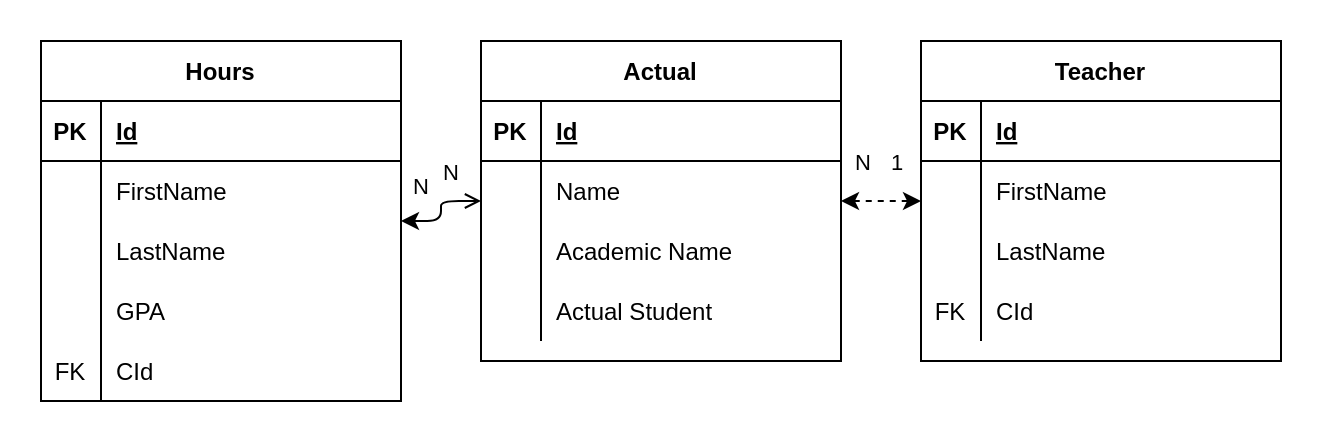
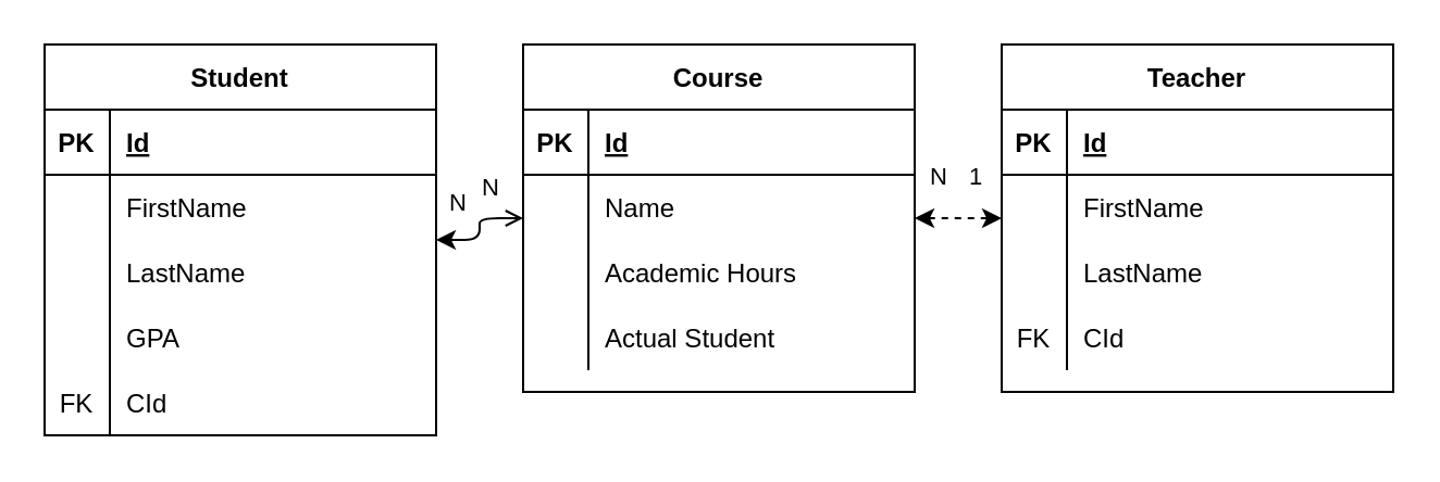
  <mxCell id="0" />
  <mxCell id="1" parent="0" />
  <mxCell id="2" style="edgeStyle=orthogonalEdgeStyle;rounded=1;orthogonalLoop=1;jettySize=auto;html=1;startArrow=classic;startFill=1;entryX=0;entryY=0.5;entryDx=0;entryDy=0;exitX=1;exitY=0.5;exitDx=0;exitDy=0;endArrow=open;" edge="1" parent="1" source="5" target="24"><mxGeometry relative="1" as="geometry"><mxPoint x="290" y="100" as="targetPoint" /></mxGeometry></mxCell>
  <mxCell id="3" value="N" style="edgeLabel;html=1;align=center;verticalAlign=middle;resizable=0;points=[];" vertex="1" connectable="0" parent="2"><mxGeometry x="0.442" relative="1" as="geometry"><mxPoint x="-2" y="-15" as="offset" /></mxGeometry></mxCell>
  <mxCell id="4" value="N" style="edgeLabel;html=1;align=center;verticalAlign=middle;resizable=0;points=[];" vertex="1" connectable="0" parent="2"><mxGeometry x="-0.054" y="1" relative="1" as="geometry"><mxPoint x="-10" y="-14" as="offset" /></mxGeometry></mxCell>
- <mxCell id="5" value="Hours" style="shape=table;startSize=30;container=1;collapsible=1;childLayout=tableLayout;fixedRows=1;rowLines=0;fontStyle=1;align=center;resizeLast=1;labelBackgroundColor=none;labelBorderColor=none;" vertex="1" parent="1"><mxGeometry x="20" y="20" width="180" height="180" as="geometry"><mxRectangle x="140" y="160" width="80" height="30" as="alternateBounds" /></mxGeometry></mxCell>
+ <mxCell id="5" value="Student" style="shape=table;startSize=30;container=1;collapsible=1;childLayout=tableLayout;fixedRows=1;rowLines=0;fontStyle=1;align=center;resizeLast=1;labelBackgroundColor=none;labelBorderColor=none;" vertex="1" parent="1"><mxGeometry x="20" y="20" width="180" height="180" as="geometry"><mxRectangle x="140" y="160" width="80" height="30" as="alternateBounds" /></mxGeometry></mxCell>
  <mxCell id="6" value="" style="shape=tableRow;horizontal=0;startSize=0;swimlaneHead=0;swimlaneBody=0;fillColor=none;collapsible=0;dropTarget=0;points=[[0,0.5],[1,0.5]];portConstraint=eastwest;top=0;left=0;right=0;bottom=1;" vertex="1" parent="5"><mxGeometry y="30" width="180" height="30" as="geometry" /></mxCell>
  <mxCell id="7" value="PK" style="shape=partialRectangle;connectable=0;fillColor=none;top=0;left=0;bottom=0;right=0;fontStyle=1;overflow=hidden;" vertex="1" parent="6"><mxGeometry width="30" height="30" as="geometry"><mxRectangle width="30" height="30" as="alternateBounds" /></mxGeometry></mxCell>
  <mxCell id="8" value="Id" style="shape=partialRectangle;connectable=0;fillColor=none;top=0;left=0;bottom=0;right=0;align=left;spacingLeft=6;fontStyle=5;overflow=hidden;" vertex="1" parent="6"><mxGeometry x="30" width="150" height="30" as="geometry"><mxRectangle width="150" height="30" as="alternateBounds" /></mxGeometry></mxCell>
  <mxCell id="9" value="" style="shape=tableRow;horizontal=0;startSize=0;swimlaneHead=0;swimlaneBody=0;fillColor=none;collapsible=0;dropTarget=0;points=[[0,0.5],[1,0.5]];portConstraint=eastwest;top=0;left=0;right=0;bottom=0;" vertex="1" parent="5"><mxGeometry y="60" width="180" height="30" as="geometry" /></mxCell>
  <mxCell id="10" value="" style="shape=partialRectangle;connectable=0;fillColor=none;top=0;left=0;bottom=0;right=0;editable=1;overflow=hidden;" vertex="1" parent="9"><mxGeometry width="30" height="30" as="geometry"><mxRectangle width="30" height="30" as="alternateBounds" /></mxGeometry></mxCell>
  <mxCell id="11" value="FirstName" style="shape=partialRectangle;connectable=0;fillColor=none;top=0;left=0;bottom=0;right=0;align=left;spacingLeft=6;overflow=hidden;" vertex="1" parent="9"><mxGeometry x="30" width="150" height="30" as="geometry"><mxRectangle width="150" height="30" as="alternateBounds" /></mxGeometry></mxCell>
  <mxCell id="12" value="" style="shape=tableRow;horizontal=0;startSize=0;swimlaneHead=0;swimlaneBody=0;fillColor=none;collapsible=0;dropTarget=0;points=[[0,0.5],[1,0.5]];portConstraint=eastwest;top=0;left=0;right=0;bottom=0;" vertex="1" parent="5"><mxGeometry y="90" width="180" height="30" as="geometry" /></mxCell>
  <mxCell id="13" value="" style="shape=partialRectangle;connectable=0;fillColor=none;top=0;left=0;bottom=0;right=0;editable=1;overflow=hidden;" vertex="1" parent="12"><mxGeometry width="30" height="30" as="geometry"><mxRectangle width="30" height="30" as="alternateBounds" /></mxGeometry></mxCell>
  <mxCell id="14" value="LastName" style="shape=partialRectangle;connectable=0;fillColor=none;top=0;left=0;bottom=0;right=0;align=left;spacingLeft=6;overflow=hidden;" vertex="1" parent="12"><mxGeometry x="30" width="150" height="30" as="geometry"><mxRectangle width="150" height="30" as="alternateBounds" /></mxGeometry></mxCell>
  <mxCell id="15" value="" style="shape=tableRow;horizontal=0;startSize=0;swimlaneHead=0;swimlaneBody=0;fillColor=none;collapsible=0;dropTarget=0;points=[[0,0.5],[1,0.5]];portConstraint=eastwest;top=0;left=0;right=0;bottom=0;" vertex="1" parent="5"><mxGeometry y="120" width="180" height="30" as="geometry" /></mxCell>
  <mxCell id="16" value="" style="shape=partialRectangle;connectable=0;fillColor=none;top=0;left=0;bottom=0;right=0;editable=1;overflow=hidden;" vertex="1" parent="15"><mxGeometry width="30" height="30" as="geometry"><mxRectangle width="30" height="30" as="alternateBounds" /></mxGeometry></mxCell>
  <mxCell id="17" value="GPA" style="shape=partialRectangle;connectable=0;fillColor=none;top=0;left=0;bottom=0;right=0;align=left;spacingLeft=6;overflow=hidden;" vertex="1" parent="15"><mxGeometry x="30" width="150" height="30" as="geometry"><mxRectangle width="150" height="30" as="alternateBounds" /></mxGeometry></mxCell>
  <mxCell id="18" value="" style="shape=tableRow;horizontal=0;startSize=0;swimlaneHead=0;swimlaneBody=0;fillColor=none;collapsible=0;dropTarget=0;points=[[0,0.5],[1,0.5]];portConstraint=eastwest;top=0;left=0;right=0;bottom=0;labelBackgroundColor=none;labelBorderColor=none;" vertex="1" parent="5"><mxGeometry y="150" width="180" height="30" as="geometry" /></mxCell>
  <mxCell id="19" value="FK" style="shape=partialRectangle;connectable=0;fillColor=none;top=0;left=0;bottom=0;right=0;fontStyle=0;overflow=hidden;labelBackgroundColor=none;labelBorderColor=none;" vertex="1" parent="18"><mxGeometry width="30" height="30" as="geometry"><mxRectangle width="30" height="30" as="alternateBounds" /></mxGeometry></mxCell>
  <mxCell id="20" value="CId" style="shape=partialRectangle;connectable=0;fillColor=none;top=0;left=0;bottom=0;right=0;align=left;spacingLeft=6;fontStyle=0;overflow=hidden;labelBackgroundColor=none;labelBorderColor=none;" vertex="1" parent="18"><mxGeometry x="30" width="150" height="30" as="geometry"><mxRectangle width="150" height="30" as="alternateBounds" /></mxGeometry></mxCell>
  <mxCell id="21" value="" style="edgeStyle=orthogonalEdgeStyle;rounded=1;orthogonalLoop=1;jettySize=auto;html=1;startArrow=classic;startFill=1;exitX=1;exitY=0.5;exitDx=0;exitDy=0;entryX=0;entryY=0.5;entryDx=0;entryDy=0;dashed=1;" edge="1" parent="1" source="24" target="37"><mxGeometry relative="1" as="geometry" /></mxCell>
  <mxCell id="22" value="N" style="edgeLabel;html=1;align=center;verticalAlign=middle;resizable=0;points=[];" vertex="1" connectable="0" parent="21"><mxGeometry x="-0.282" relative="1" as="geometry"><mxPoint x="-4" y="-20" as="offset" /></mxGeometry></mxCell>
  <mxCell id="23" value="1" style="edgeLabel;html=1;align=center;verticalAlign=middle;resizable=0;points=[];" vertex="1" connectable="0" parent="21"><mxGeometry x="-0.354" y="-1" relative="1" as="geometry"><mxPoint x="14" y="-21" as="offset" /></mxGeometry></mxCell>
- <mxCell id="24" value="Actual" style="shape=table;startSize=30;container=1;collapsible=1;childLayout=tableLayout;fixedRows=1;rowLines=0;fontStyle=1;align=center;resizeLast=1;" vertex="1" parent="1"><mxGeometry x="240" y="20" width="180" height="160" as="geometry"><mxRectangle x="360" y="160" width="70" height="30" as="alternateBounds" /></mxGeometry></mxCell>
+ <mxCell id="24" value="Course" style="shape=table;startSize=30;container=1;collapsible=1;childLayout=tableLayout;fixedRows=1;rowLines=0;fontStyle=1;align=center;resizeLast=1;" vertex="1" parent="1"><mxGeometry x="240" y="20" width="180" height="160" as="geometry"><mxRectangle x="360" y="160" width="70" height="30" as="alternateBounds" /></mxGeometry></mxCell>
  <mxCell id="25" value="" style="shape=tableRow;horizontal=0;startSize=0;swimlaneHead=0;swimlaneBody=0;fillColor=none;collapsible=0;dropTarget=0;points=[[0,0.5],[1,0.5]];portConstraint=eastwest;top=0;left=0;right=0;bottom=1;" vertex="1" parent="24"><mxGeometry y="30" width="180" height="30" as="geometry" /></mxCell>
  <mxCell id="26" value="PK" style="shape=partialRectangle;connectable=0;fillColor=none;top=0;left=0;bottom=0;right=0;fontStyle=1;overflow=hidden;" vertex="1" parent="25"><mxGeometry width="30" height="30" as="geometry"><mxRectangle width="30" height="30" as="alternateBounds" /></mxGeometry></mxCell>
  <mxCell id="27" value="Id" style="shape=partialRectangle;connectable=0;fillColor=none;top=0;left=0;bottom=0;right=0;align=left;spacingLeft=6;fontStyle=5;overflow=hidden;" vertex="1" parent="25"><mxGeometry x="30" width="150" height="30" as="geometry"><mxRectangle width="150" height="30" as="alternateBounds" /></mxGeometry></mxCell>
  <mxCell id="28" value="" style="shape=tableRow;horizontal=0;startSize=0;swimlaneHead=0;swimlaneBody=0;fillColor=none;collapsible=0;dropTarget=0;points=[[0,0.5],[1,0.5]];portConstraint=eastwest;top=0;left=0;right=0;bottom=0;" vertex="1" parent="24"><mxGeometry y="60" width="180" height="30" as="geometry" /></mxCell>
  <mxCell id="29" value="" style="shape=partialRectangle;connectable=0;fillColor=none;top=0;left=0;bottom=0;right=0;editable=1;overflow=hidden;" vertex="1" parent="28"><mxGeometry width="30" height="30" as="geometry"><mxRectangle width="30" height="30" as="alternateBounds" /></mxGeometry></mxCell>
  <mxCell id="30" value="Name" style="shape=partialRectangle;connectable=0;fillColor=none;top=0;left=0;bottom=0;right=0;align=left;spacingLeft=6;overflow=hidden;" vertex="1" parent="28"><mxGeometry x="30" width="150" height="30" as="geometry"><mxRectangle width="150" height="30" as="alternateBounds" /></mxGeometry></mxCell>
  <mxCell id="31" value="" style="shape=tableRow;horizontal=0;startSize=0;swimlaneHead=0;swimlaneBody=0;fillColor=none;collapsible=0;dropTarget=0;points=[[0,0.5],[1,0.5]];portConstraint=eastwest;top=0;left=0;right=0;bottom=0;" vertex="1" parent="24"><mxGeometry y="90" width="180" height="30" as="geometry" /></mxCell>
  <mxCell id="32" value="" style="shape=partialRectangle;connectable=0;fillColor=none;top=0;left=0;bottom=0;right=0;editable=1;overflow=hidden;" vertex="1" parent="31"><mxGeometry width="30" height="30" as="geometry"><mxRectangle width="30" height="30" as="alternateBounds" /></mxGeometry></mxCell>
- <mxCell id="33" value="Academic Name" style="shape=partialRectangle;connectable=0;fillColor=none;top=0;left=0;bottom=0;right=0;align=left;spacingLeft=6;overflow=hidden;" vertex="1" parent="31"><mxGeometry x="30" width="150" height="30" as="geometry"><mxRectangle width="150" height="30" as="alternateBounds" /></mxGeometry></mxCell>
+ <mxCell id="33" value="Academic Hours" style="shape=partialRectangle;connectable=0;fillColor=none;top=0;left=0;bottom=0;right=0;align=left;spacingLeft=6;overflow=hidden;" vertex="1" parent="31"><mxGeometry x="30" width="150" height="30" as="geometry"><mxRectangle width="150" height="30" as="alternateBounds" /></mxGeometry></mxCell>
  <mxCell id="34" value="" style="shape=tableRow;horizontal=0;startSize=0;swimlaneHead=0;swimlaneBody=0;fillColor=none;collapsible=0;dropTarget=0;points=[[0,0.5],[1,0.5]];portConstraint=eastwest;top=0;left=0;right=0;bottom=0;" vertex="1" parent="24"><mxGeometry y="120" width="180" height="30" as="geometry" /></mxCell>
  <mxCell id="35" value="" style="shape=partialRectangle;connectable=0;fillColor=none;top=0;left=0;bottom=0;right=0;editable=1;overflow=hidden;" vertex="1" parent="34"><mxGeometry width="30" height="30" as="geometry"><mxRectangle width="30" height="30" as="alternateBounds" /></mxGeometry></mxCell>
  <mxCell id="36" value="Actual Student" style="shape=partialRectangle;connectable=0;fillColor=none;top=0;left=0;bottom=0;right=0;align=left;spacingLeft=6;overflow=hidden;" vertex="1" parent="34"><mxGeometry x="30" width="150" height="30" as="geometry"><mxRectangle width="150" height="30" as="alternateBounds" /></mxGeometry></mxCell>
  <mxCell id="37" value="Teacher" style="shape=table;startSize=30;container=1;collapsible=1;childLayout=tableLayout;fixedRows=1;rowLines=0;fontStyle=1;align=center;resizeLast=1;" vertex="1" parent="1"><mxGeometry x="460" y="20" width="180" height="160" as="geometry"><mxRectangle x="580" y="160" width="80" height="30" as="alternateBounds" /></mxGeometry></mxCell>
  <mxCell id="38" value="" style="shape=tableRow;horizontal=0;startSize=0;swimlaneHead=0;swimlaneBody=0;fillColor=none;collapsible=0;dropTarget=0;points=[[0,0.5],[1,0.5]];portConstraint=eastwest;top=0;left=0;right=0;bottom=1;" vertex="1" parent="37"><mxGeometry y="30" width="180" height="30" as="geometry" /></mxCell>
  <mxCell id="39" value="PK" style="shape=partialRectangle;connectable=0;fillColor=none;top=0;left=0;bottom=0;right=0;fontStyle=1;overflow=hidden;" vertex="1" parent="38"><mxGeometry width="30" height="30" as="geometry"><mxRectangle width="30" height="30" as="alternateBounds" /></mxGeometry></mxCell>
  <mxCell id="40" value="Id" style="shape=partialRectangle;connectable=0;fillColor=none;top=0;left=0;bottom=0;right=0;align=left;spacingLeft=6;fontStyle=5;overflow=hidden;" vertex="1" parent="38"><mxGeometry x="30" width="150" height="30" as="geometry"><mxRectangle width="150" height="30" as="alternateBounds" /></mxGeometry></mxCell>
  <mxCell id="41" value="" style="shape=tableRow;horizontal=0;startSize=0;swimlaneHead=0;swimlaneBody=0;fillColor=none;collapsible=0;dropTarget=0;points=[[0,0.5],[1,0.5]];portConstraint=eastwest;top=0;left=0;right=0;bottom=0;" vertex="1" parent="37"><mxGeometry y="60" width="180" height="30" as="geometry" /></mxCell>
  <mxCell id="42" value="" style="shape=partialRectangle;connectable=0;fillColor=none;top=0;left=0;bottom=0;right=0;editable=1;overflow=hidden;" vertex="1" parent="41"><mxGeometry width="30" height="30" as="geometry"><mxRectangle width="30" height="30" as="alternateBounds" /></mxGeometry></mxCell>
  <mxCell id="43" value="FirstName" style="shape=partialRectangle;connectable=0;fillColor=none;top=0;left=0;bottom=0;right=0;align=left;spacingLeft=6;overflow=hidden;" vertex="1" parent="41"><mxGeometry x="30" width="150" height="30" as="geometry"><mxRectangle width="150" height="30" as="alternateBounds" /></mxGeometry></mxCell>
  <mxCell id="44" value="" style="shape=tableRow;horizontal=0;startSize=0;swimlaneHead=0;swimlaneBody=0;fillColor=none;collapsible=0;dropTarget=0;points=[[0,0.5],[1,0.5]];portConstraint=eastwest;top=0;left=0;right=0;bottom=0;" vertex="1" parent="37"><mxGeometry y="90" width="180" height="30" as="geometry" /></mxCell>
  <mxCell id="45" value="" style="shape=partialRectangle;connectable=0;fillColor=none;top=0;left=0;bottom=0;right=0;editable=1;overflow=hidden;" vertex="1" parent="44"><mxGeometry width="30" height="30" as="geometry"><mxRectangle width="30" height="30" as="alternateBounds" /></mxGeometry></mxCell>
  <mxCell id="46" value="LastName" style="shape=partialRectangle;connectable=0;fillColor=none;top=0;left=0;bottom=0;right=0;align=left;spacingLeft=6;overflow=hidden;" vertex="1" parent="44"><mxGeometry x="30" width="150" height="30" as="geometry"><mxRectangle width="150" height="30" as="alternateBounds" /></mxGeometry></mxCell>
  <mxCell id="47" value="" style="shape=tableRow;horizontal=0;startSize=0;swimlaneHead=0;swimlaneBody=0;fillColor=none;collapsible=0;dropTarget=0;points=[[0,0.5],[1,0.5]];portConstraint=eastwest;top=0;left=0;right=0;bottom=0;labelBackgroundColor=none;labelBorderColor=none;" vertex="1" parent="37"><mxGeometry y="120" width="180" height="30" as="geometry" /></mxCell>
  <mxCell id="48" value="FK" style="shape=partialRectangle;connectable=0;fillColor=none;top=0;left=0;bottom=0;right=0;fontStyle=0;overflow=hidden;labelBackgroundColor=none;labelBorderColor=none;" vertex="1" parent="47"><mxGeometry width="30" height="30" as="geometry"><mxRectangle width="30" height="30" as="alternateBounds" /></mxGeometry></mxCell>
  <mxCell id="49" value="CId" style="shape=partialRectangle;connectable=0;fillColor=none;top=0;left=0;bottom=0;right=0;align=left;spacingLeft=6;fontStyle=0;overflow=hidden;labelBackgroundColor=none;labelBorderColor=none;" vertex="1" parent="47"><mxGeometry x="30" width="150" height="30" as="geometry"><mxRectangle width="150" height="30" as="alternateBounds" /></mxGeometry></mxCell>
